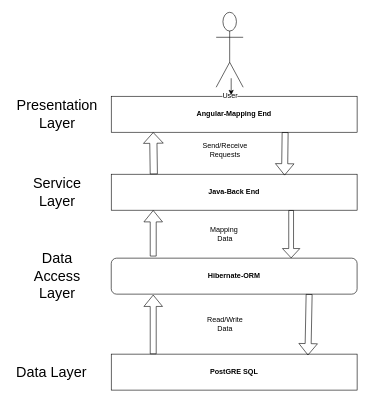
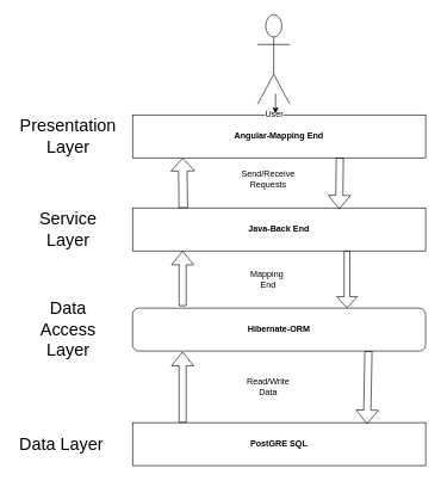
  <mxCell id="0" />
  <mxCell id="1" parent="0" />
  <mxCell id="2" value="&lt;b&gt;PostGRE SQL&lt;/b&gt;" style="rounded=0;whiteSpace=wrap;html=1;" parent="1" vertex="1"><mxGeometry x="185" y="590" width="410" height="60" as="geometry" /></mxCell>
  <mxCell id="3" value="&lt;font style=&quot;font-size: 24px&quot;&gt;Data Layer&lt;br&gt;&lt;/font&gt;" style="text;html=1;align=center;verticalAlign=middle;resizable=0;points=[];autosize=1;" parent="1" vertex="1"><mxGeometry x="20" y="610" width="130" height="20" as="geometry" /></mxCell>
  <mxCell id="4" value="&lt;b&gt;Hibernate-ORM&lt;/b&gt;" style="rounded=1;whiteSpace=wrap;html=1;" parent="1" vertex="1"><mxGeometry x="185" y="430" width="410" height="60" as="geometry" /></mxCell>
  <mxCell id="5" value="&lt;font style=&quot;font-size: 24px&quot;&gt;Data Access Layer&lt;br&gt;&lt;/font&gt;" style="text;html=1;strokeColor=none;fillColor=none;align=center;verticalAlign=middle;whiteSpace=wrap;rounded=0;strokeWidth=1;" parent="1" vertex="1"><mxGeometry x="75" y="450" width="40" height="20" as="geometry" /></mxCell>
  <mxCell id="6" value="" style="shape=flexArrow;endArrow=classic;html=1;" parent="1" edge="1"><mxGeometry width="50" height="50" relative="1" as="geometry"><mxPoint x="255" y="590" as="sourcePoint" /><mxPoint x="255" y="491" as="targetPoint" /></mxGeometry></mxCell>
  <mxCell id="7" value="" style="shape=flexArrow;endArrow=classic;html=1;entryX=0.8;entryY=0.033;entryDx=0;entryDy=0;entryPerimeter=0;" parent="1" target="2" edge="1"><mxGeometry width="50" height="50" relative="1" as="geometry"><mxPoint x="515" y="490" as="sourcePoint" /><mxPoint x="425" y="620" as="targetPoint" /></mxGeometry></mxCell>
  <mxCell id="8" value="&lt;b&gt;Java-Back End&lt;/b&gt;" style="rounded=0;whiteSpace=wrap;html=1;strokeWidth=1;" parent="1" vertex="1"><mxGeometry x="185" y="290" width="410" height="60" as="geometry" /></mxCell>
  <mxCell id="9" value="&lt;font style=&quot;font-size: 24px&quot;&gt;Service&lt;br&gt;Layer&lt;br&gt;&lt;/font&gt;" style="text;html=1;strokeColor=none;fillColor=none;align=center;verticalAlign=middle;whiteSpace=wrap;rounded=0;" parent="1" vertex="1"><mxGeometry x="75" y="310" width="40" height="20" as="geometry" /></mxCell>
  <mxCell id="10" value="&lt;b&gt;Angular-Mapping End&lt;/b&gt;" style="rounded=0;whiteSpace=wrap;html=1;strokeWidth=1;" parent="1" vertex="1"><mxGeometry x="185" y="160" width="410" height="60" as="geometry" /></mxCell>
  <mxCell id="11" value="&lt;font style=&quot;font-size: 24px&quot;&gt;Presentation&lt;br&gt;Layer&lt;br&gt;&lt;/font&gt;" style="text;html=1;strokeColor=none;fillColor=none;align=center;verticalAlign=middle;whiteSpace=wrap;rounded=0;" parent="1" vertex="1"><mxGeometry x="75" y="180" width="40" height="20" as="geometry" /></mxCell>
  <mxCell id="12" value="" style="shape=flexArrow;endArrow=classic;html=1;" parent="1" edge="1"><mxGeometry width="50" height="50" relative="1" as="geometry"><mxPoint x="255" y="427" as="sourcePoint" /><mxPoint x="255" y="350" as="targetPoint" /></mxGeometry></mxCell>
  <mxCell id="13" value="" style="shape=flexArrow;endArrow=classic;html=1;width=12;endSize=5.64;" parent="1" edge="1"><mxGeometry width="50" height="50" relative="1" as="geometry"><mxPoint x="256" y="290" as="sourcePoint" /><mxPoint x="255" y="220" as="targetPoint" /><Array as="points" /></mxGeometry></mxCell>
  <mxCell id="14" value="" style="shape=flexArrow;endArrow=classic;html=1;width=8;endSize=4.85;" parent="1" edge="1"><mxGeometry width="50" height="50" relative="1" as="geometry"><mxPoint x="485" y="350" as="sourcePoint" /><mxPoint x="485" y="430" as="targetPoint" /><Array as="points"><mxPoint x="485" y="430" /></Array></mxGeometry></mxCell>
  <mxCell id="15" value="" style="shape=flexArrow;endArrow=classic;html=1;entryX=0.705;entryY=0.033;entryDx=0;entryDy=0;entryPerimeter=0;" parent="1" target="8" edge="1"><mxGeometry width="50" height="50" relative="1" as="geometry"><mxPoint x="475" y="220" as="sourcePoint" /><mxPoint x="525" y="170" as="targetPoint" /></mxGeometry></mxCell>
  <mxCell id="16" value="Read/Write Data" style="text;html=1;strokeColor=none;fillColor=none;align=center;verticalAlign=middle;whiteSpace=wrap;rounded=0;" parent="1" vertex="1"><mxGeometry x="355" y="530" width="40" height="20" as="geometry" /></mxCell>
- <mxCell id="17" value="Mapping&amp;nbsp;&lt;br&gt;Data" style="text;html=1;strokeColor=none;fillColor=none;align=center;verticalAlign=middle;whiteSpace=wrap;rounded=0;" parent="1" vertex="1"><mxGeometry x="355" y="380" width="40" height="20" as="geometry" /></mxCell>
+ <mxCell id="17" value="Mapping&amp;nbsp;&lt;br&gt;End" style="text;html=1;strokeColor=none;fillColor=none;align=center;verticalAlign=middle;whiteSpace=wrap;rounded=0;" parent="1" vertex="1"><mxGeometry x="355" y="380" width="40" height="20" as="geometry" /></mxCell>
  <mxCell id="18" value="Send/Receive&lt;br&gt;Requests" style="text;html=1;strokeColor=none;fillColor=none;align=center;verticalAlign=middle;whiteSpace=wrap;rounded=0;" parent="1" vertex="1"><mxGeometry x="355" y="240" width="40" height="20" as="geometry" /></mxCell>
  <mxCell id="19" value="User" style="shape=umlActor;verticalLabelPosition=bottom;labelBackgroundColor=#ffffff;verticalAlign=top;html=1;outlineConnect=0;strokeWidth=1;" parent="1" vertex="1"><mxGeometry x="360" y="20" width="45" height="125" as="geometry" /></mxCell>
  <mxCell id="20" value="" style="endArrow=classic;html=1;" parent="1" edge="1"><mxGeometry width="50" height="50" relative="1" as="geometry"><mxPoint x="385" y="130" as="sourcePoint" /><mxPoint x="385" y="158" as="targetPoint" /></mxGeometry></mxCell>
